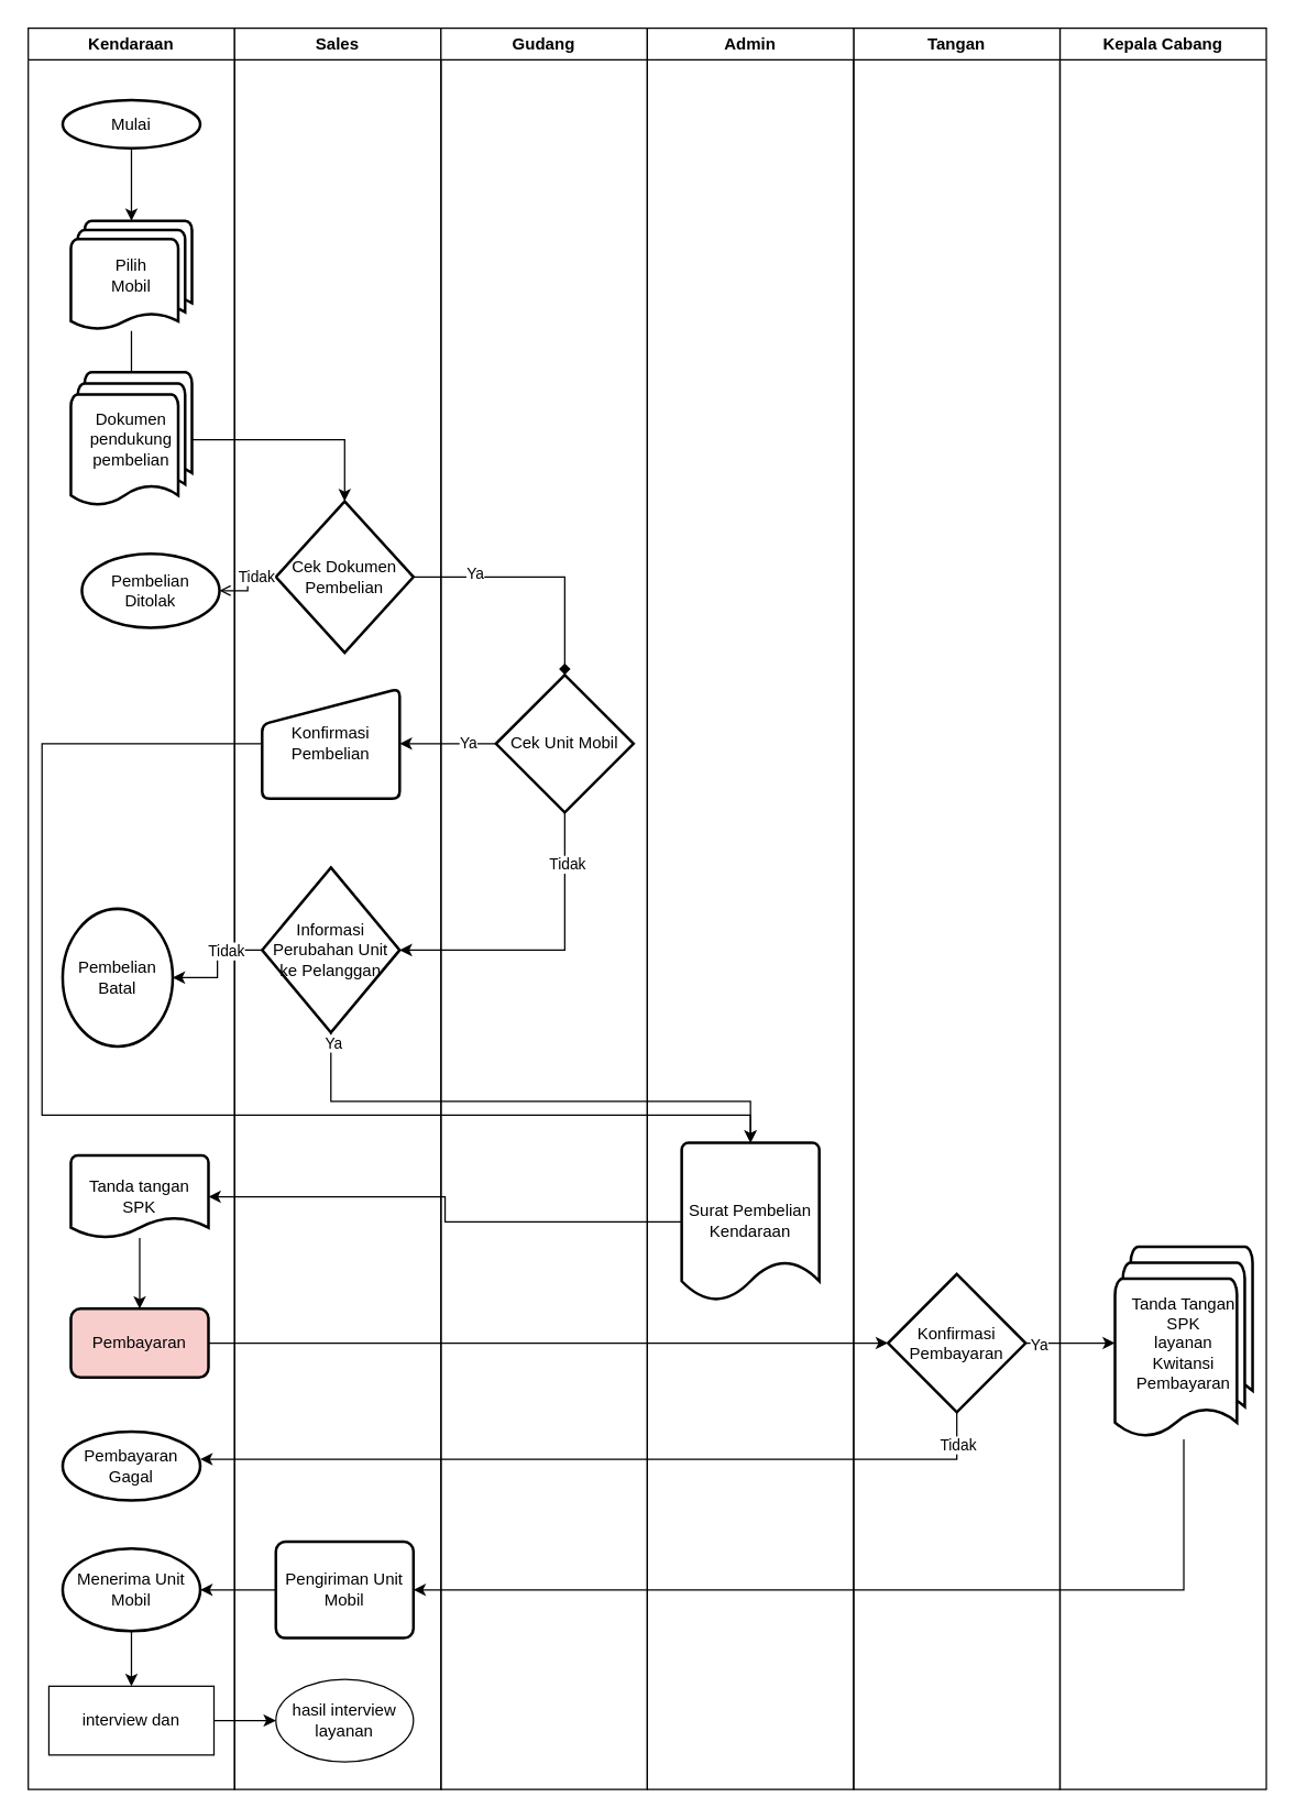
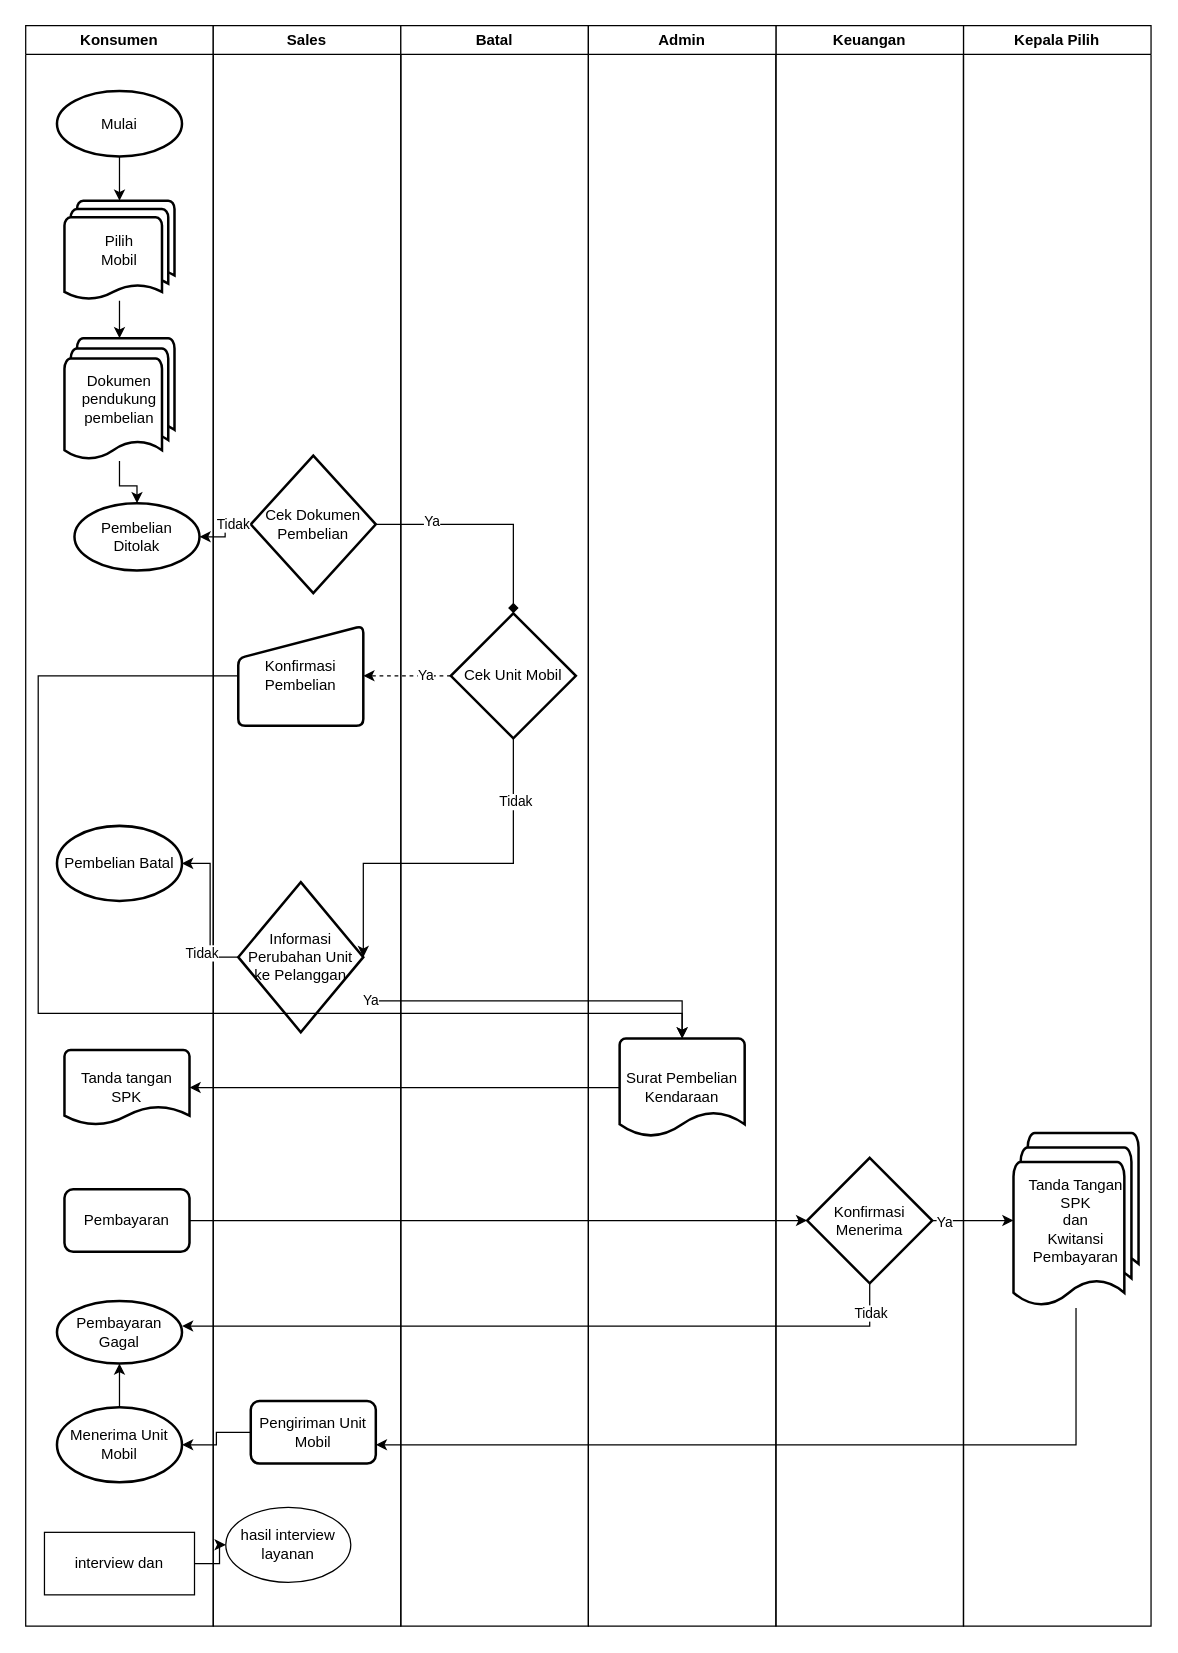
  <mxCell id="0" />
  <mxCell id="1" parent="0" />
  <mxCell id="2" value="" style="group" parent="1" vertex="1" connectable="0"><mxGeometry width="900" height="1280" as="geometry" x="20" y="20" /></mxCell>
- <mxCell id="3" value="Kendaraan" style="swimlane;whiteSpace=wrap;html=1;container=0;" parent="2" vertex="1"><mxGeometry width="150" height="1280" as="geometry" /></mxCell>
+ <mxCell id="3" value="Konsumen" style="swimlane;whiteSpace=wrap;html=1;container=0;" parent="2" vertex="1"><mxGeometry width="150" height="1280" as="geometry" /></mxCell>
  <mxCell id="4" style="edgeStyle=orthogonalEdgeStyle;rounded=0;orthogonalLoop=1;jettySize=auto;html=1;entryX=0.5;entryY=0;entryDx=0;entryDy=0;entryPerimeter=0;" parent="3" source="5" target="6" edge="1"><mxGeometry relative="1" as="geometry" /></mxCell>
- <mxCell id="5" value="Mulai" style="strokeWidth=2;html=1;shape=mxgraph.flowchart.start_2;whiteSpace=wrap;" parent="3" vertex="1"><mxGeometry x="25" y="52.34" width="100" height="35" as="geometry" /></mxCell>
+ <mxCell id="5" value="Mulai" style="strokeWidth=2;html=1;shape=mxgraph.flowchart.start_2;whiteSpace=wrap;" parent="3" vertex="1"><mxGeometry x="25" y="52.34" width="100" height="52.34" as="geometry" /></mxCell>
  <mxCell id="6" value="Pilih&lt;br&gt;Mobil" style="strokeWidth=2;html=1;shape=mxgraph.flowchart.multi-document;whiteSpace=wrap;" parent="3" vertex="1"><mxGeometry x="31" y="140" width="88" height="80" as="geometry" /></mxCell>
  <mxCell id="7" value="Dokumen pendukung pembelian" style="strokeWidth=2;html=1;shape=mxgraph.flowchart.multi-document;whiteSpace=wrap;" parent="3" vertex="1"><mxGeometry x="31" y="249.997" width="88" height="98.138" as="geometry" /></mxCell>
- <mxCell id="8" value="" style="edgeStyle=orthogonalEdgeStyle;rounded=0;orthogonalLoop=1;jettySize=auto;html=1;endArrow=none;" parent="3" source="6" target="7" edge="1"><mxGeometry relative="1" as="geometry" /></mxCell>
+ <mxCell id="8" value="" style="edgeStyle=orthogonalEdgeStyle;rounded=0;orthogonalLoop=1;jettySize=auto;html=1;" parent="3" source="6" target="7" edge="1"><mxGeometry relative="1" as="geometry" /></mxCell>
  <mxCell id="9" value="Pembelian &lt;br&gt;Ditolak" style="strokeWidth=2;html=1;shape=mxgraph.flowchart.start_1;whiteSpace=wrap;" parent="3" vertex="1"><mxGeometry x="39" y="381.92" width="100" height="53.83" as="geometry" /></mxCell>
- <mxCell id="10" value="Pembelian Batal" style="strokeWidth=2;html=1;shape=mxgraph.flowchart.start_1;whiteSpace=wrap;" parent="3" vertex="1"><mxGeometry x="25" y="640" width="80" height="100" as="geometry" /></mxCell>
- <mxCell id="11" value="Pembayaran" style="rounded=1;whiteSpace=wrap;html=1;absoluteArcSize=1;arcSize=14;strokeWidth=2;fillColor=#f8cecc;" parent="3" vertex="1"><mxGeometry x="31" y="930.65" width="100" height="50" as="geometry" /></mxCell>
+ <mxCell id="10" value="Pembelian Batal" style="strokeWidth=2;html=1;shape=mxgraph.flowchart.start_1;whiteSpace=wrap;" parent="3" vertex="1"><mxGeometry x="25" y="640" width="100" height="60" as="geometry" /></mxCell>
+ <mxCell id="11" value="Pembayaran" style="rounded=1;whiteSpace=wrap;html=1;absoluteArcSize=1;arcSize=14;strokeWidth=2;" parent="3" vertex="1"><mxGeometry x="31" y="930.65" width="100" height="50" as="geometry" /></mxCell>
  <mxCell id="12" value="Pembayaran Gagal" style="strokeWidth=2;html=1;shape=mxgraph.flowchart.start_1;whiteSpace=wrap;" parent="3" vertex="1"><mxGeometry x="25" y="1020" width="100" height="50" as="geometry" /></mxCell>
  <mxCell id="13" value="Menerima Unit Mobil" style="strokeWidth=2;html=1;shape=mxgraph.flowchart.start_1;whiteSpace=wrap;" parent="3" vertex="1"><mxGeometry x="25" y="1105" width="100" height="60" as="geometry" /></mxCell>
  <mxCell id="14" value="Tanda tangan SPK" style="strokeWidth=2;html=1;shape=mxgraph.flowchart.document2;whiteSpace=wrap;size=0.25;" parent="3" vertex="1"><mxGeometry x="31" y="819.251" width="100" height="60" as="geometry" /></mxCell>
- <mxCell id="15" style="edgeStyle=orthogonalEdgeStyle;rounded=0;orthogonalLoop=1;jettySize=auto;html=1;" parent="3" source="14" target="11" edge="1"><mxGeometry relative="1" as="geometry"><mxPoint x="90" y="920" as="targetPoint" /></mxGeometry></mxCell>
  <mxCell id="16" value="interview dan" style="rounded=0;whiteSpace=wrap;html=1;" vertex="1" parent="3"><mxGeometry x="15" y="1205" width="120" height="50" as="geometry" /></mxCell>
- <mxCell id="17" style="edgeStyle=orthogonalEdgeStyle;rounded=0;orthogonalLoop=1;jettySize=auto;html=1;" edge="1" parent="3" source="13" target="16"><mxGeometry relative="1" as="geometry"><mxPoint x="75" y="1210" as="targetPoint" /></mxGeometry></mxCell>
+ <mxCell id="17" style="edgeStyle=orthogonalEdgeStyle;rounded=0;orthogonalLoop=1;jettySize=auto;html=1;" edge="1" parent="3" source="13" target="12"><mxGeometry relative="1" as="geometry"><mxPoint x="75" y="1210" as="targetPoint" /></mxGeometry></mxCell>
  <mxCell id="18" value="Sales" style="swimlane;whiteSpace=wrap;html=1;container=0;" parent="2" vertex="1"><mxGeometry x="150" width="150" height="1280" as="geometry" /></mxCell>
  <mxCell id="19" value="Cek Dokumen Pembelian" style="strokeWidth=2;html=1;shape=mxgraph.flowchart.decision;whiteSpace=wrap;" parent="18" vertex="1"><mxGeometry x="30" y="343.83" width="100" height="110" as="geometry" /></mxCell>
  <mxCell id="20" value="Konfirmasi Pembelian" style="html=1;strokeWidth=2;shape=manualInput;whiteSpace=wrap;rounded=1;size=26;arcSize=11;" parent="18" vertex="1"><mxGeometry x="20" y="480" width="100" height="80" as="geometry" /></mxCell>
- <mxCell id="21" value="Informasi Perubahan Unit ke Pelanggan" style="strokeWidth=2;html=1;shape=mxgraph.flowchart.decision;whiteSpace=wrap;" parent="18" vertex="1"><mxGeometry x="20" y="610" width="100" height="120" as="geometry" /></mxCell>
- <mxCell id="22" value="Pengiriman Unit Mobil" style="rounded=1;whiteSpace=wrap;html=1;absoluteArcSize=1;arcSize=14;strokeWidth=2;" parent="18" vertex="1"><mxGeometry x="30" y="1100" width="100" height="70" as="geometry" /></mxCell>
- <mxCell id="23" value="hasil interview layanan" style="ellipse;whiteSpace=wrap;html=1;" vertex="1" parent="18"><mxGeometry x="30" y="1200" width="100" height="60" as="geometry" /></mxCell>
- <mxCell id="24" style="edgeStyle=orthogonalEdgeStyle;rounded=0;orthogonalLoop=1;jettySize=auto;html=1;endArrow=open;" parent="2" source="19" target="9" edge="1"><mxGeometry relative="1" as="geometry"><mxPoint x="80" y="536.489" as="targetPoint" /></mxGeometry></mxCell>
+ <mxCell id="21" value="Informasi Perubahan Unit ke Pelanggan" style="strokeWidth=2;html=1;shape=mxgraph.flowchart.decision;whiteSpace=wrap;" parent="18" vertex="1"><mxGeometry x="20" y="685" width="100" height="120" as="geometry" /></mxCell>
+ <mxCell id="22" value="Pengiriman Unit Mobil" style="rounded=1;whiteSpace=wrap;html=1;absoluteArcSize=1;arcSize=14;strokeWidth=2;" parent="18" vertex="1"><mxGeometry x="30" y="1100" width="100" height="50" as="geometry" /></mxCell>
+ <mxCell id="23" value="hasil interview layanan" style="ellipse;whiteSpace=wrap;html=1;" vertex="1" parent="18"><mxGeometry x="10" y="1185" width="100" height="60" as="geometry" /></mxCell>
+ <mxCell id="24" style="edgeStyle=orthogonalEdgeStyle;rounded=0;orthogonalLoop=1;jettySize=auto;html=1;" parent="2" source="19" target="9" edge="1"><mxGeometry relative="1" as="geometry"><mxPoint x="80" y="536.489" as="targetPoint" /></mxGeometry></mxCell>
  <mxCell id="25" value="Tidak" style="edgeLabel;html=1;align=center;verticalAlign=middle;resizable=0;points=[];" parent="24" vertex="1" connectable="0"><mxGeometry x="-0.419" relative="1" as="geometry"><mxPoint as="offset" /></mxGeometry></mxCell>
- <mxCell id="26" style="edgeStyle=orthogonalEdgeStyle;rounded=0;orthogonalLoop=1;jettySize=auto;html=1;entryX=0.5;entryY=0;entryDx=0;entryDy=0;entryPerimeter=0;" parent="2" source="7" target="19" edge="1"><mxGeometry relative="1" as="geometry" /></mxCell>
- <mxCell id="27" value="Gudang" style="swimlane;whiteSpace=wrap;html=1;container=0;" parent="2" vertex="1"><mxGeometry x="300" width="150" height="1280" as="geometry" /></mxCell>
+ <mxCell id="26" style="edgeStyle=orthogonalEdgeStyle;rounded=0;orthogonalLoop=1;jettySize=auto;html=1;" parent="2" source="7" target="9" edge="1"><mxGeometry relative="1" as="geometry" /></mxCell>
+ <mxCell id="27" value="Batal" style="swimlane;whiteSpace=wrap;html=1;container=0;" parent="2" vertex="1"><mxGeometry x="300" width="150" height="1280" as="geometry" /></mxCell>
  <mxCell id="28" value="Cek Unit Mobil" style="strokeWidth=2;html=1;shape=mxgraph.flowchart.decision;whiteSpace=wrap;" parent="27" vertex="1"><mxGeometry x="40" y="470" width="100" height="100" as="geometry" /></mxCell>
- <mxCell id="29" value="Kepala Cabang" style="swimlane;whiteSpace=wrap;html=1;container=0;" parent="2" vertex="1"><mxGeometry x="750" width="150" height="1280" as="geometry" /></mxCell>
- <mxCell id="30" value="Tanda Tangan SPK &lt;br&gt;layanan &lt;br&gt;Kwitansi Pembayaran" style="strokeWidth=2;html=1;shape=mxgraph.flowchart.multi-document;whiteSpace=wrap;" parent="29" vertex="1"><mxGeometry x="40" y="885.64" width="100" height="140" as="geometry" /></mxCell>
- <mxCell id="31" value="Tangan" style="swimlane;whiteSpace=wrap;html=1;container=0;" parent="2" vertex="1"><mxGeometry x="600" width="150" height="1280" as="geometry" /></mxCell>
- <mxCell id="32" value="Konfirmasi Pembayaran" style="strokeWidth=2;html=1;shape=mxgraph.flowchart.decision;whiteSpace=wrap;" parent="31" vertex="1"><mxGeometry x="25" y="905.43" width="100" height="100.43" as="geometry" /></mxCell>
+ <mxCell id="29" value="Kepala Pilih" style="swimlane;whiteSpace=wrap;html=1;container=0;" parent="2" vertex="1"><mxGeometry x="750" width="150" height="1280" as="geometry" /></mxCell>
+ <mxCell id="30" value="Tanda Tangan SPK &lt;br&gt;dan &lt;br&gt;Kwitansi Pembayaran" style="strokeWidth=2;html=1;shape=mxgraph.flowchart.multi-document;whiteSpace=wrap;" parent="29" vertex="1"><mxGeometry x="40" y="885.64" width="100" height="140" as="geometry" /></mxCell>
+ <mxCell id="31" value="Keuangan" style="swimlane;whiteSpace=wrap;html=1;container=0;" parent="2" vertex="1"><mxGeometry x="600" width="150" height="1280" as="geometry" /></mxCell>
+ <mxCell id="32" value="Konfirmasi Menerima" style="strokeWidth=2;html=1;shape=mxgraph.flowchart.decision;whiteSpace=wrap;" parent="31" vertex="1"><mxGeometry x="25" y="905.43" width="100" height="100.43" as="geometry" /></mxCell>
  <mxCell id="33" style="edgeStyle=orthogonalEdgeStyle;rounded=0;orthogonalLoop=1;jettySize=auto;html=1;" parent="2" source="32" target="30" edge="1"><mxGeometry relative="1" as="geometry"><mxPoint x="510" y="590" as="targetPoint" /></mxGeometry></mxCell>
  <mxCell id="34" value="Ya" style="edgeLabel;html=1;align=center;verticalAlign=middle;resizable=0;points=[];" parent="33" vertex="1" connectable="0"><mxGeometry x="-0.737" y="-1" relative="1" as="geometry"><mxPoint as="offset" /></mxGeometry></mxCell>
  <mxCell id="35" value="Admin" style="swimlane;whiteSpace=wrap;html=1;container=0;" parent="2" vertex="1"><mxGeometry x="450" width="150" height="1280" as="geometry" /></mxCell>
- <mxCell id="36" value="Surat Pembelian Kendaraan" style="strokeWidth=2;html=1;shape=mxgraph.flowchart.document2;whiteSpace=wrap;size=0.25;" parent="35" vertex="1"><mxGeometry x="25" y="809.996" width="100" height="115" as="geometry" /></mxCell>
+ <mxCell id="36" value="Surat Pembelian Kendaraan" style="strokeWidth=2;html=1;shape=mxgraph.flowchart.document2;whiteSpace=wrap;size=0.25;" parent="35" vertex="1"><mxGeometry x="25" y="809.996" width="100" height="78.511" as="geometry" /></mxCell>
  <mxCell id="37" style="edgeStyle=orthogonalEdgeStyle;rounded=0;orthogonalLoop=1;jettySize=auto;html=1;endArrow=diamond;" parent="2" source="19" target="28" edge="1"><mxGeometry relative="1" as="geometry"><mxPoint x="340" y="385" as="targetPoint" /></mxGeometry></mxCell>
  <mxCell id="38" value="Ya" style="edgeLabel;html=1;align=center;verticalAlign=middle;resizable=0;points=[];" parent="37" vertex="1" connectable="0"><mxGeometry x="-0.51" y="2" relative="1" as="geometry"><mxPoint as="offset" /></mxGeometry></mxCell>
- <mxCell id="39" style="edgeStyle=orthogonalEdgeStyle;rounded=0;orthogonalLoop=1;jettySize=auto;html=1;" parent="2" source="28" target="20" edge="1"><mxGeometry relative="1" as="geometry" /></mxCell>
+ <mxCell id="39" style="edgeStyle=orthogonalEdgeStyle;rounded=0;orthogonalLoop=1;jettySize=auto;html=1;dashed=1;" parent="2" source="28" target="20" edge="1"><mxGeometry relative="1" as="geometry" /></mxCell>
  <mxCell id="40" value="Ya" style="edgeLabel;html=1;align=center;verticalAlign=middle;resizable=0;points=[];" parent="39" vertex="1" connectable="0"><mxGeometry x="-0.386" y="-1" relative="1" as="geometry"><mxPoint as="offset" /></mxGeometry></mxCell>
  <mxCell id="41" style="edgeStyle=orthogonalEdgeStyle;rounded=0;orthogonalLoop=1;jettySize=auto;html=1;entryX=1;entryY=0.5;entryDx=0;entryDy=0;entryPerimeter=0;" parent="2" source="28" target="21" edge="1"><mxGeometry relative="1" as="geometry"><mxPoint x="350" y="740" as="targetPoint" /><Array as="points"><mxPoint x="390" y="670" /></Array></mxGeometry></mxCell>
  <mxCell id="42" value="Tidak" style="edgeLabel;html=1;align=center;verticalAlign=middle;resizable=0;points=[];" parent="41" vertex="1" connectable="0"><mxGeometry x="-0.664" y="1" relative="1" as="geometry"><mxPoint as="offset" /></mxGeometry></mxCell>
  <mxCell id="43" style="edgeStyle=orthogonalEdgeStyle;rounded=0;orthogonalLoop=1;jettySize=auto;html=1;" parent="2" source="21" target="10" edge="1"><mxGeometry relative="1" as="geometry"><mxPoint x="80" y="670" as="targetPoint" /></mxGeometry></mxCell>
  <mxCell id="44" value="Tidak" style="edgeLabel;html=1;align=center;verticalAlign=middle;resizable=0;points=[];" parent="43" vertex="1" connectable="0"><mxGeometry x="-0.555" y="-1" relative="1" as="geometry"><mxPoint x="-8" y="1" as="offset" /></mxGeometry></mxCell>
  <mxCell id="45" style="edgeStyle=orthogonalEdgeStyle;rounded=0;orthogonalLoop=1;jettySize=auto;html=1;entryX=0.5;entryY=0;entryDx=0;entryDy=0;entryPerimeter=0;" parent="2" source="20" target="36" edge="1"><mxGeometry relative="1" as="geometry"><Array as="points"><mxPoint x="10" y="520" /><mxPoint x="10" y="790" /><mxPoint x="525" y="790" /></Array></mxGeometry></mxCell>
  <mxCell id="46" style="edgeStyle=orthogonalEdgeStyle;rounded=0;orthogonalLoop=1;jettySize=auto;html=1;" parent="2" source="21" target="36" edge="1"><mxGeometry relative="1" as="geometry"><Array as="points"><mxPoint x="220" y="780" /><mxPoint x="525" y="780" /></Array></mxGeometry></mxCell>
  <mxCell id="47" value="Ya" style="edgeLabel;html=1;align=center;verticalAlign=middle;resizable=0;points=[];" parent="46" vertex="1" connectable="0"><mxGeometry x="-0.964" y="1" relative="1" as="geometry"><mxPoint as="offset" /></mxGeometry></mxCell>
  <mxCell id="48" style="edgeStyle=orthogonalEdgeStyle;rounded=0;orthogonalLoop=1;jettySize=auto;html=1;entryX=0;entryY=0.5;entryDx=0;entryDy=0;entryPerimeter=0;" parent="2" source="11" target="32" edge="1"><mxGeometry relative="1" as="geometry" /></mxCell>
  <mxCell id="49" style="edgeStyle=orthogonalEdgeStyle;rounded=0;orthogonalLoop=1;jettySize=auto;html=1;" parent="2" source="32" target="12" edge="1"><mxGeometry relative="1" as="geometry"><mxPoint x="490" y="1070" as="targetPoint" /><Array as="points"><mxPoint x="675" y="1040" /></Array></mxGeometry></mxCell>
  <mxCell id="50" value="Tidak" style="edgeLabel;html=1;align=center;verticalAlign=middle;resizable=0;points=[];" parent="49" vertex="1" connectable="0"><mxGeometry x="-0.919" relative="1" as="geometry"><mxPoint as="offset" /></mxGeometry></mxCell>
  <mxCell id="51" style="edgeStyle=orthogonalEdgeStyle;rounded=0;orthogonalLoop=1;jettySize=auto;html=1;" parent="2" source="30" target="22" edge="1"><mxGeometry relative="1" as="geometry"><mxPoint x="235" y="1080" as="targetPoint" /><Array as="points"><mxPoint x="840" y="1135" /></Array></mxGeometry></mxCell>
  <mxCell id="52" style="edgeStyle=orthogonalEdgeStyle;rounded=0;orthogonalLoop=1;jettySize=auto;html=1;" parent="2" source="22" target="13" edge="1"><mxGeometry relative="1" as="geometry"><mxPoint x="90" y="1135" as="targetPoint" /></mxGeometry></mxCell>
  <mxCell id="53" style="edgeStyle=orthogonalEdgeStyle;rounded=0;orthogonalLoop=1;jettySize=auto;html=1;" parent="2" source="36" target="14" edge="1"><mxGeometry relative="1" as="geometry"><mxPoint x="90" y="829.251" as="targetPoint" /></mxGeometry></mxCell>
  <mxCell id="54" style="edgeStyle=orthogonalEdgeStyle;rounded=0;orthogonalLoop=1;jettySize=auto;html=1;" edge="1" parent="2" source="16" target="23"><mxGeometry relative="1" as="geometry"><mxPoint x="200" y="1230" as="targetPoint" /></mxGeometry></mxCell>
